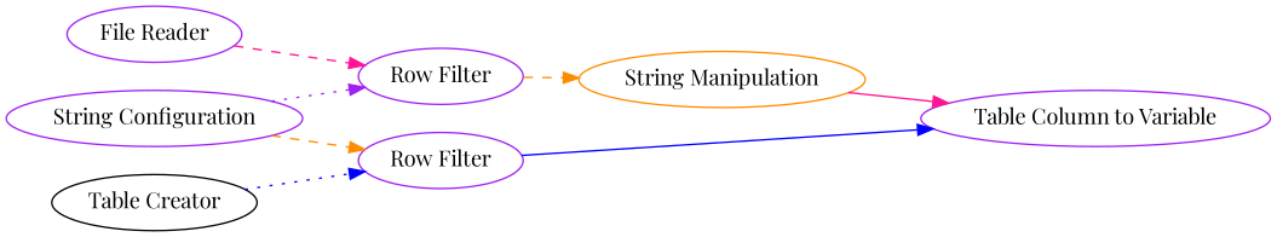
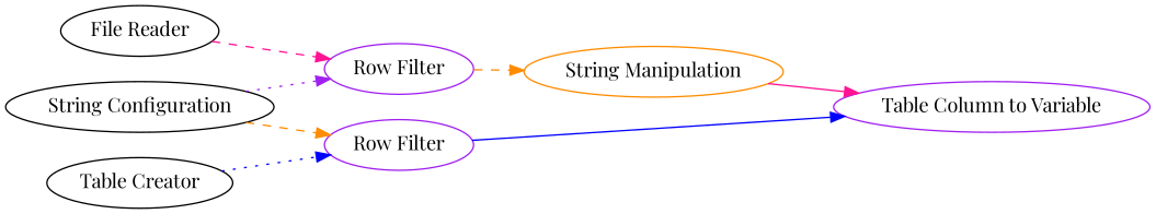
  digraph {
    fontname="Playfair Display"
    rankdir=LR
    node [color=purple fontname="Playfair Display"]
    edge [color=darkorange fontname="Playfair Display" style=dashed]
-   n1 [label="String Configuration"]
+   n1 [color=black label="String Configuration"]
    n2 [label="Row Filter"]
    n3 [label="Row Filter"]
    n4 [color=darkorange label="String Manipulation"]
    n5 [label="Table Column to Variable"]
-   n6 [label="File Reader"]
+   n6 [color=black label="File Reader"]
    n7 [color=black label="Table Creator"]
    n1 -> n2 [color=purple style=dotted]
    n1 -> n3
    n2 -> n4
    n3 -> n5 [color=blue style=solid]
    n4 -> n5 [color=deeppink style=solid]
    n6 -> n2 [color=deeppink]
    n7 -> n3 [color=blue style=dotted]
  }
